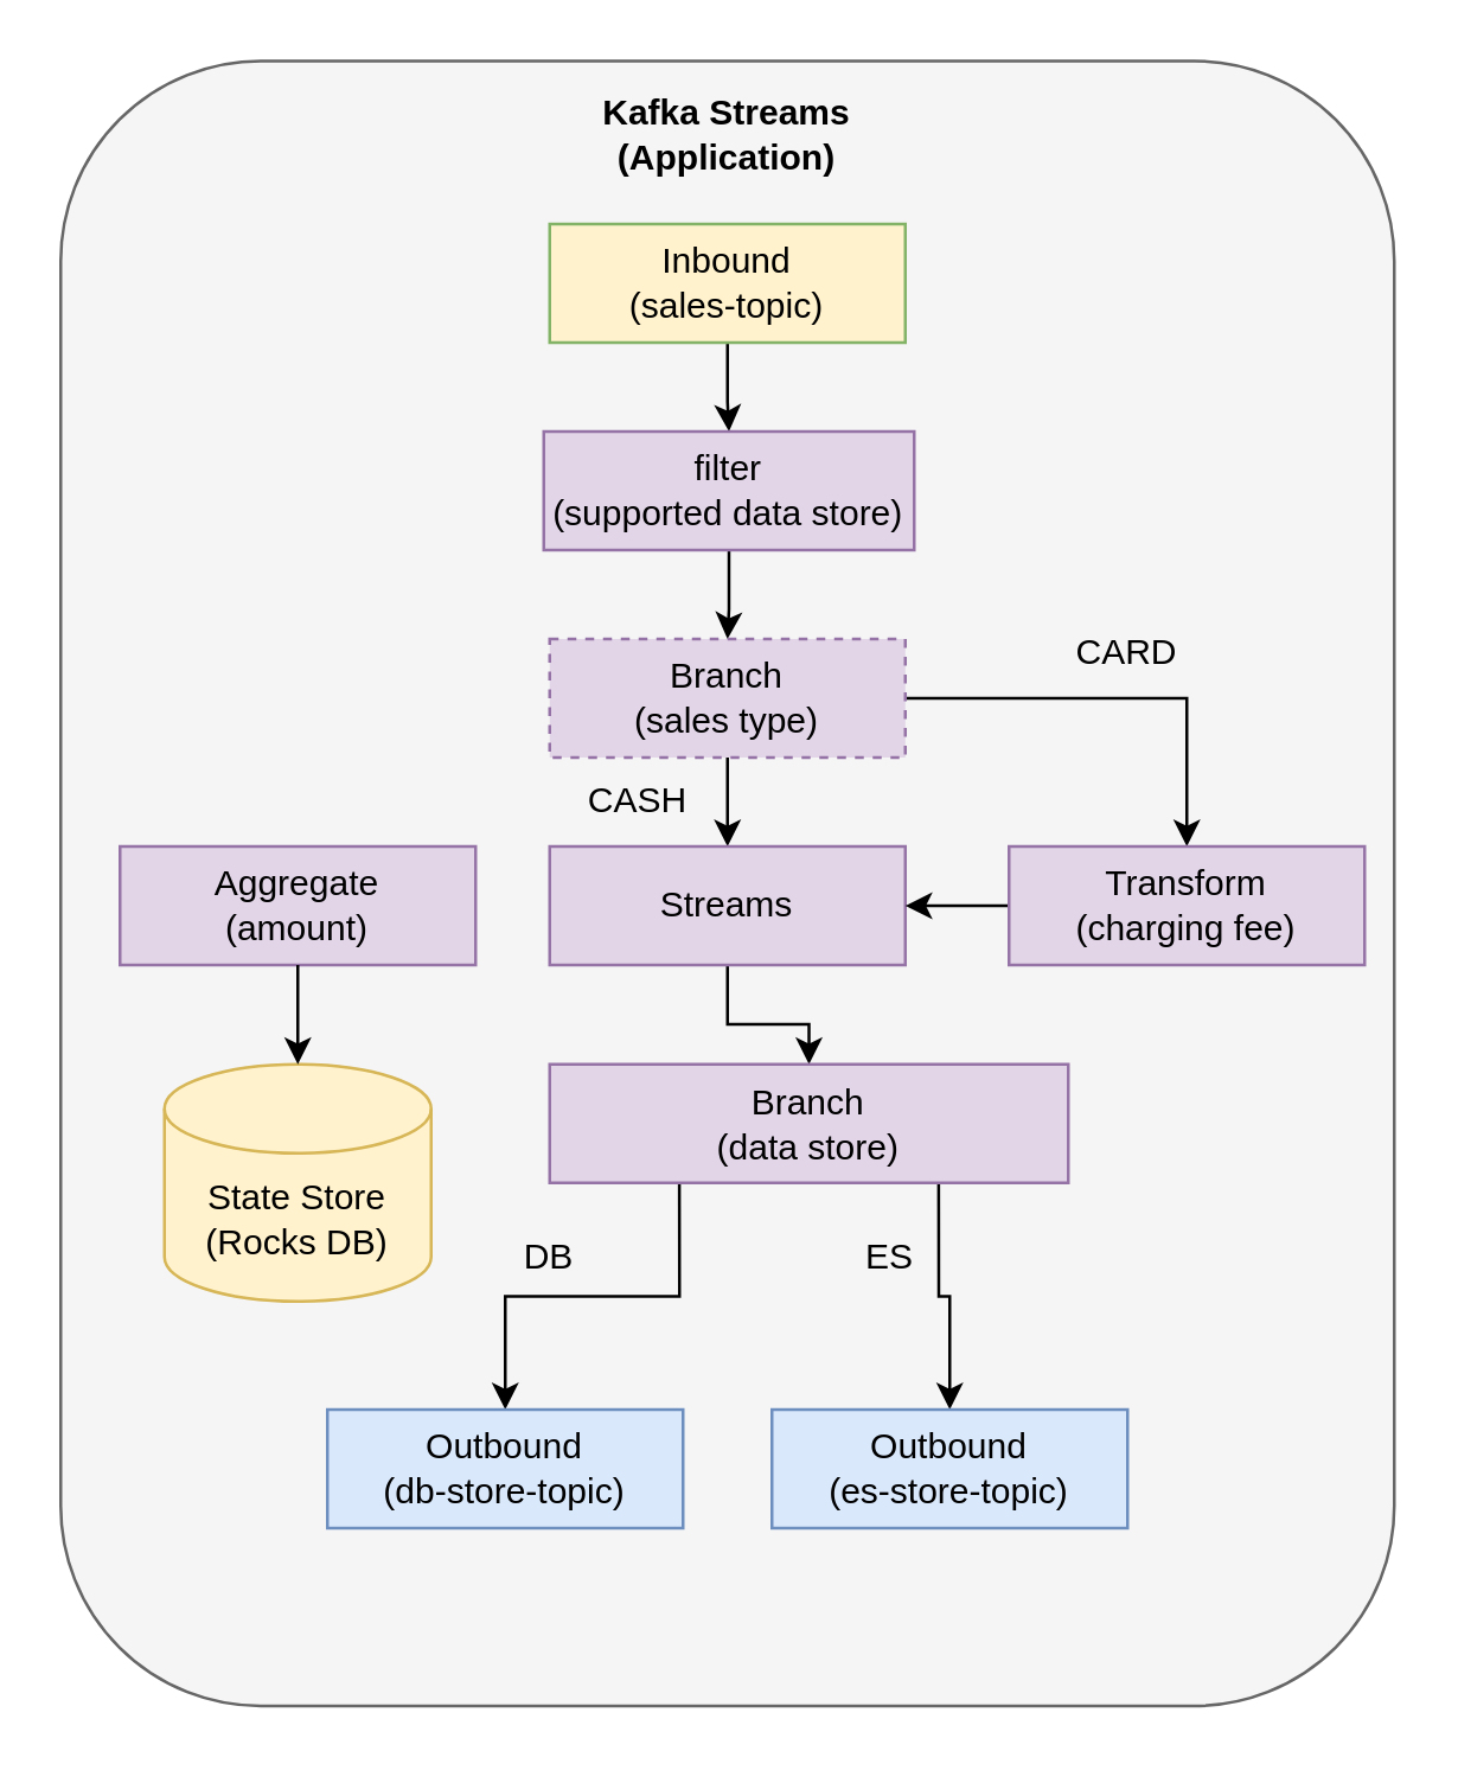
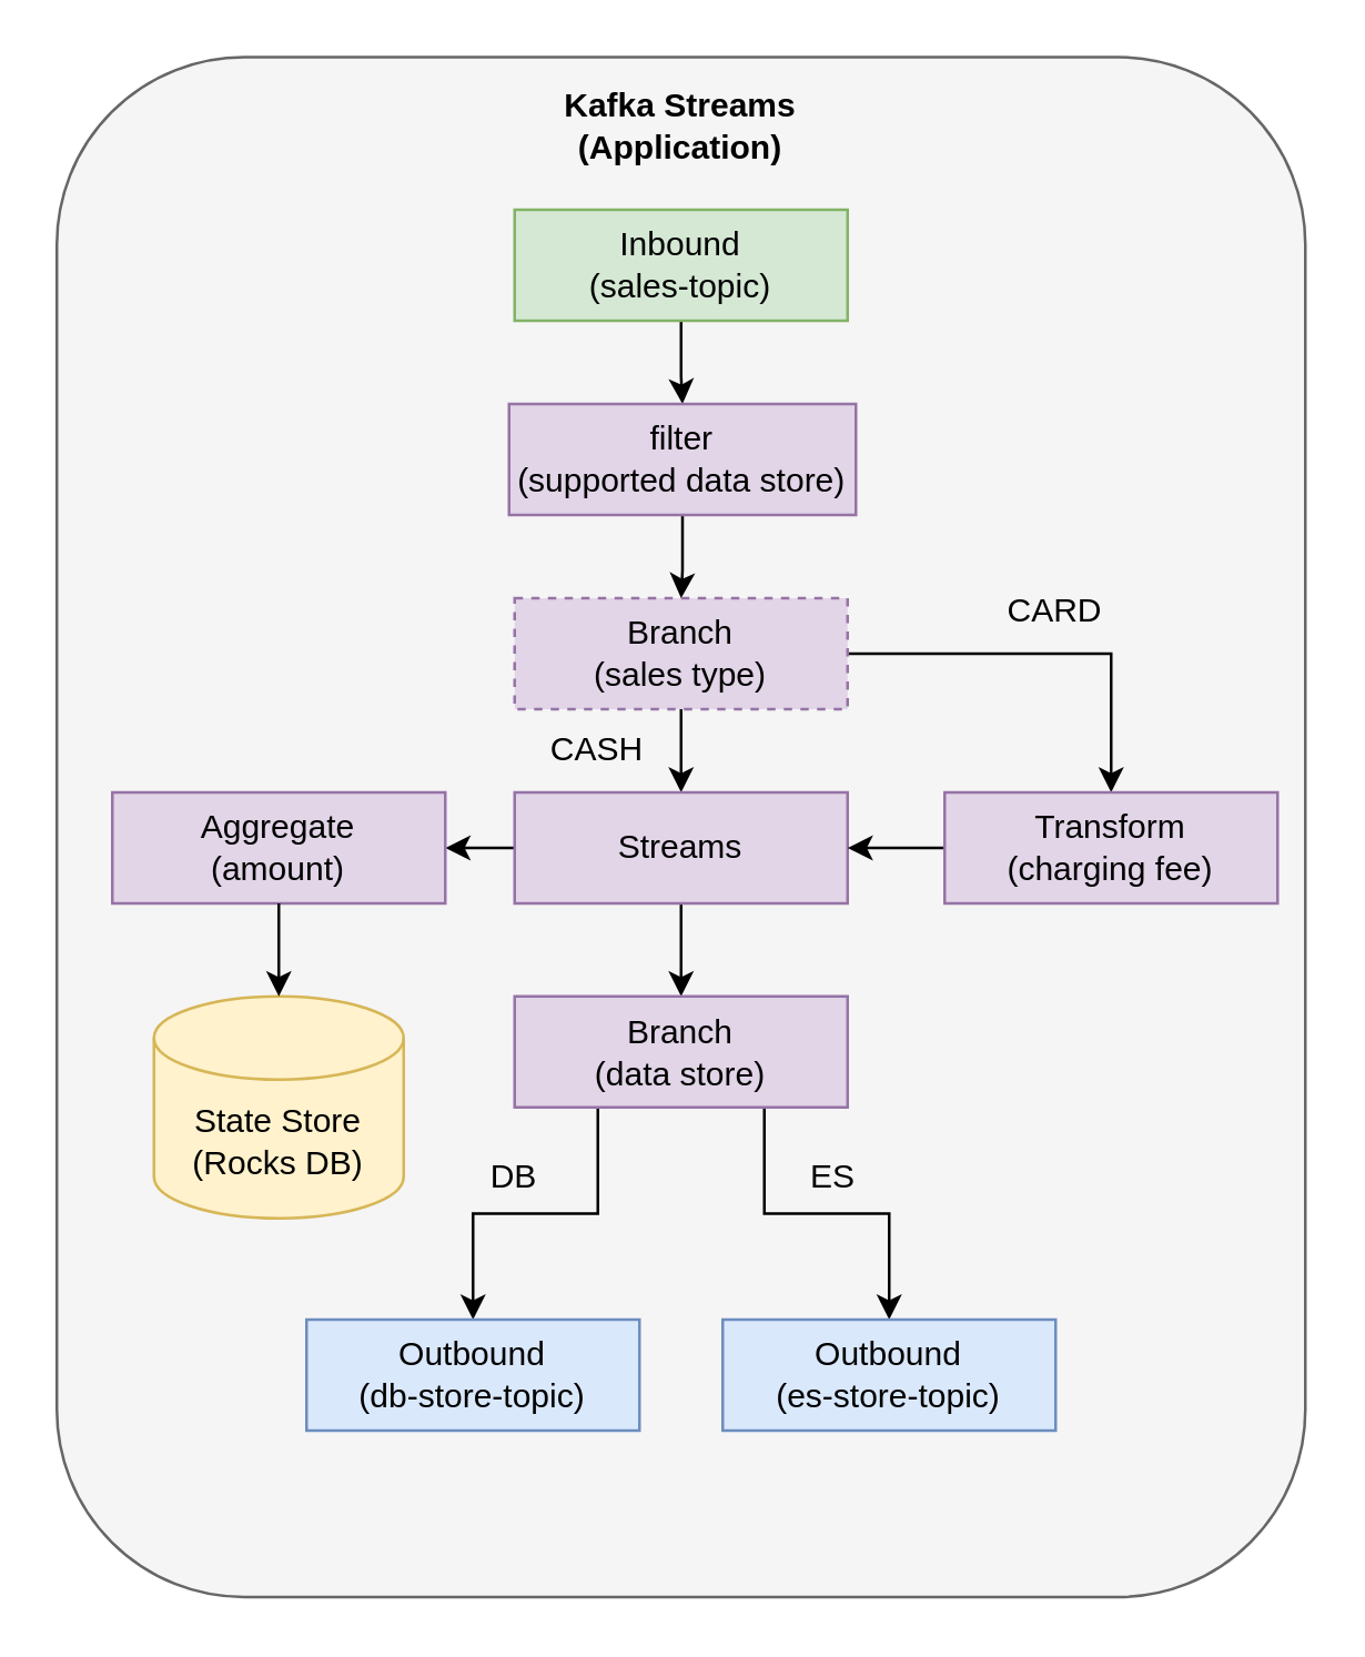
  <mxCell id="0" />
  <mxCell id="1" parent="0" />
  <mxCell id="2" value="" style="rounded=1;whiteSpace=wrap;html=1;fillColor=#f5f5f5;fontColor=#333333;strokeColor=#666666;" parent="1" vertex="1"><mxGeometry x="20" y="20" width="450" height="555" as="geometry" /></mxCell>
  <mxCell id="3" style="edgeStyle=orthogonalEdgeStyle;rounded=0;orthogonalLoop=1;jettySize=auto;html=1;entryX=0.5;entryY=0;entryDx=0;entryDy=0;" parent="1" source="4" target="6" edge="1"><mxGeometry relative="1" as="geometry" /></mxCell>
- <mxCell id="4" value="Inbound&lt;div&gt;(sales-topic)&lt;/div&gt;" style="rounded=0;whiteSpace=wrap;html=1;fillColor=#fff2cc;strokeColor=#82b366;" parent="1" vertex="1"><mxGeometry x="185" y="75" width="120" height="40" as="geometry" /></mxCell>
+ <mxCell id="4" value="Inbound&lt;div&gt;(sales-topic)&lt;/div&gt;" style="rounded=0;whiteSpace=wrap;html=1;fillColor=#d5e8d4;strokeColor=#82b366;" parent="1" vertex="1"><mxGeometry x="185" y="75" width="120" height="40" as="geometry" /></mxCell>
  <mxCell id="5" style="edgeStyle=orthogonalEdgeStyle;rounded=0;orthogonalLoop=1;jettySize=auto;html=1;entryX=0.5;entryY=0;entryDx=0;entryDy=0;" parent="1" source="6" target="10" edge="1"><mxGeometry relative="1" as="geometry" /></mxCell>
  <mxCell id="6" value="filter&lt;div&gt;(supported data store)&lt;/div&gt;" style="rounded=0;whiteSpace=wrap;html=1;fillColor=#e1d5e7;strokeColor=#9673a6;" parent="1" vertex="1"><mxGeometry x="183" y="145" width="125" height="40" as="geometry" /></mxCell>
  <mxCell id="7" value="&lt;b&gt;Kafka Streams&lt;/b&gt;&lt;div&gt;&lt;b&gt;(Application)&lt;/b&gt;&lt;/div&gt;" style="text;html=1;align=center;verticalAlign=middle;whiteSpace=wrap;rounded=0;" parent="1" vertex="1"><mxGeometry x="190" y="30" width="110" height="30" as="geometry" /></mxCell>
  <mxCell id="8" style="edgeStyle=orthogonalEdgeStyle;rounded=0;orthogonalLoop=1;jettySize=auto;html=1;entryX=0.5;entryY=0;entryDx=0;entryDy=0;" parent="1" source="10" target="15" edge="1"><mxGeometry relative="1" as="geometry" /></mxCell>
  <mxCell id="9" style="edgeStyle=orthogonalEdgeStyle;rounded=0;orthogonalLoop=1;jettySize=auto;html=1;entryX=0.5;entryY=0;entryDx=0;entryDy=0;" parent="1" source="10" target="13" edge="1"><mxGeometry relative="1" as="geometry" /></mxCell>
  <mxCell id="10" value="Branch&lt;div&gt;(sales type)&lt;/div&gt;" style="rounded=0;whiteSpace=wrap;html=1;fillColor=#e1d5e7;strokeColor=#9673a6;dashed=1;" parent="1" vertex="1"><mxGeometry x="185" y="215" width="120" height="40" as="geometry" /></mxCell>
+ <mxCell id="11" style="edgeStyle=orthogonalEdgeStyle;rounded=0;orthogonalLoop=1;jettySize=auto;html=1;entryX=1;entryY=0.5;entryDx=0;entryDy=0;" parent="1" source="13" target="19" edge="1"><mxGeometry relative="1" as="geometry" /></mxCell>
  <mxCell id="12" style="edgeStyle=orthogonalEdgeStyle;rounded=0;orthogonalLoop=1;jettySize=auto;html=1;entryX=0.5;entryY=0;entryDx=0;entryDy=0;" parent="1" source="13" target="18" edge="1"><mxGeometry relative="1" as="geometry" /></mxCell>
  <mxCell id="13" value="Streams" style="rounded=0;whiteSpace=wrap;html=1;fillColor=#e1d5e7;strokeColor=#9673a6;" parent="1" vertex="1"><mxGeometry x="185" y="285" width="120" height="40" as="geometry" /></mxCell>
  <mxCell id="14" style="edgeStyle=orthogonalEdgeStyle;rounded=0;orthogonalLoop=1;jettySize=auto;html=1;entryX=1;entryY=0.5;entryDx=0;entryDy=0;" parent="1" source="15" target="13" edge="1"><mxGeometry relative="1" as="geometry" /></mxCell>
  <mxCell id="15" value="Transform&lt;div&gt;(charging fee)&lt;/div&gt;" style="rounded=0;whiteSpace=wrap;html=1;fillColor=#e1d5e7;strokeColor=#9673a6;" parent="1" vertex="1"><mxGeometry x="340" y="285" width="120" height="40" as="geometry" /></mxCell>
  <mxCell id="16" style="edgeStyle=orthogonalEdgeStyle;rounded=0;orthogonalLoop=1;jettySize=auto;html=1;exitX=0.25;exitY=1;exitDx=0;exitDy=0;entryX=0.5;entryY=0;entryDx=0;entryDy=0;" parent="1" source="18" target="20" edge="1"><mxGeometry relative="1" as="geometry" /></mxCell>
  <mxCell id="17" style="edgeStyle=orthogonalEdgeStyle;rounded=0;orthogonalLoop=1;jettySize=auto;html=1;exitX=0.75;exitY=1;exitDx=0;exitDy=0;entryX=0.5;entryY=0;entryDx=0;entryDy=0;" parent="1" source="18" target="22" edge="1"><mxGeometry relative="1" as="geometry" /></mxCell>
- <mxCell id="18" value="Branch&lt;div&gt;(data store)&lt;/div&gt;" style="rounded=0;whiteSpace=wrap;html=1;fillColor=#e1d5e7;strokeColor=#9673a6;" parent="1" vertex="1"><mxGeometry x="185" y="358.5" width="175" height="40" as="geometry" /></mxCell>
+ <mxCell id="18" value="Branch&lt;div&gt;(data store)&lt;/div&gt;" style="rounded=0;whiteSpace=wrap;html=1;fillColor=#e1d5e7;strokeColor=#9673a6;" parent="1" vertex="1"><mxGeometry x="185" y="358.5" width="120" height="40" as="geometry" /></mxCell>
  <mxCell id="19" value="Aggregate&lt;div&gt;(amount)&lt;/div&gt;" style="rounded=0;whiteSpace=wrap;html=1;fillColor=#e1d5e7;strokeColor=#9673a6;" parent="1" vertex="1"><mxGeometry x="40" y="285" width="120" height="40" as="geometry" /></mxCell>
  <mxCell id="20" value="Outbound&lt;div&gt;(db-store-topic)&lt;/div&gt;" style="rounded=0;whiteSpace=wrap;html=1;fillColor=#dae8fc;strokeColor=#6c8ebf;" parent="1" vertex="1"><mxGeometry x="110" y="475" width="120" height="40" as="geometry" /></mxCell>
  <mxCell id="21" value="State Store&lt;div&gt;(Rocks DB)&lt;/div&gt;" style="shape=cylinder3;whiteSpace=wrap;html=1;boundedLbl=1;backgroundOutline=1;size=15;fillColor=#fff2cc;strokeColor=#d6b656;" parent="1" vertex="1"><mxGeometry x="55" y="358.5" width="90" height="80" as="geometry" /></mxCell>
  <mxCell id="22" value="Outbound&lt;div&gt;(es-store-topic)&lt;/div&gt;" style="rounded=0;whiteSpace=wrap;html=1;fillColor=#dae8fc;strokeColor=#6c8ebf;" parent="1" vertex="1"><mxGeometry x="260" y="475" width="120" height="40" as="geometry" /></mxCell>
  <mxCell id="23" style="edgeStyle=orthogonalEdgeStyle;rounded=0;orthogonalLoop=1;jettySize=auto;html=1;entryX=0.5;entryY=0;entryDx=0;entryDy=0;entryPerimeter=0;" parent="1" source="19" target="21" edge="1"><mxGeometry relative="1" as="geometry" /></mxCell>
  <mxCell id="24" value="CARD" style="text;html=1;align=center;verticalAlign=middle;whiteSpace=wrap;rounded=0;" parent="1" vertex="1"><mxGeometry x="350" y="205" width="60" height="30" as="geometry" /></mxCell>
  <mxCell id="25" value="CASH" style="text;html=1;align=center;verticalAlign=middle;whiteSpace=wrap;rounded=0;" parent="1" vertex="1"><mxGeometry x="185" y="255" width="60" height="30" as="geometry" /></mxCell>
  <mxCell id="26" value="DB" style="text;html=1;align=center;verticalAlign=middle;whiteSpace=wrap;rounded=0;" parent="1" vertex="1"><mxGeometry x="155" y="408.5" width="60" height="30" as="geometry" /></mxCell>
  <mxCell id="27" value="ES" style="text;html=1;align=center;verticalAlign=middle;whiteSpace=wrap;rounded=0;" parent="1" vertex="1"><mxGeometry x="270" y="408.5" width="60" height="30" as="geometry" /></mxCell>
